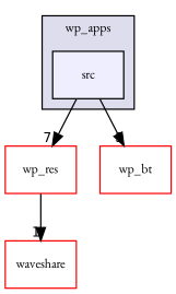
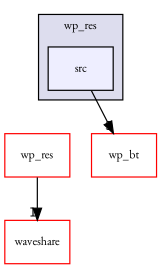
  digraph {
    compound=true
    fontname="EB Garamond"
    node [fontname="EB Garamond" fontsize=10 shape=box color=red]
    edge [fontname="EB Garamond" labeldistance=1.5 labelfontname=Helvetica labelfontsize=10]
    n1 [fillcolor="#eeeeff" label=src pencolor=black style=filled color=""]
    n2 [label=wp_res]
    n3 [label=wp_bt]
    n4 [label=waveshare]
    subgraph cluster_1 {
      bgcolor="#ddddee"
      fontsize=10
-     label=wp_apps
+     label=wp_res
      pencolor=black
      n1
    }
-   n1 -> n2 [headlabel=7]
    n1 -> n3 [headlabel=3]
    n2 -> n4 [headlabel=1]
  }
